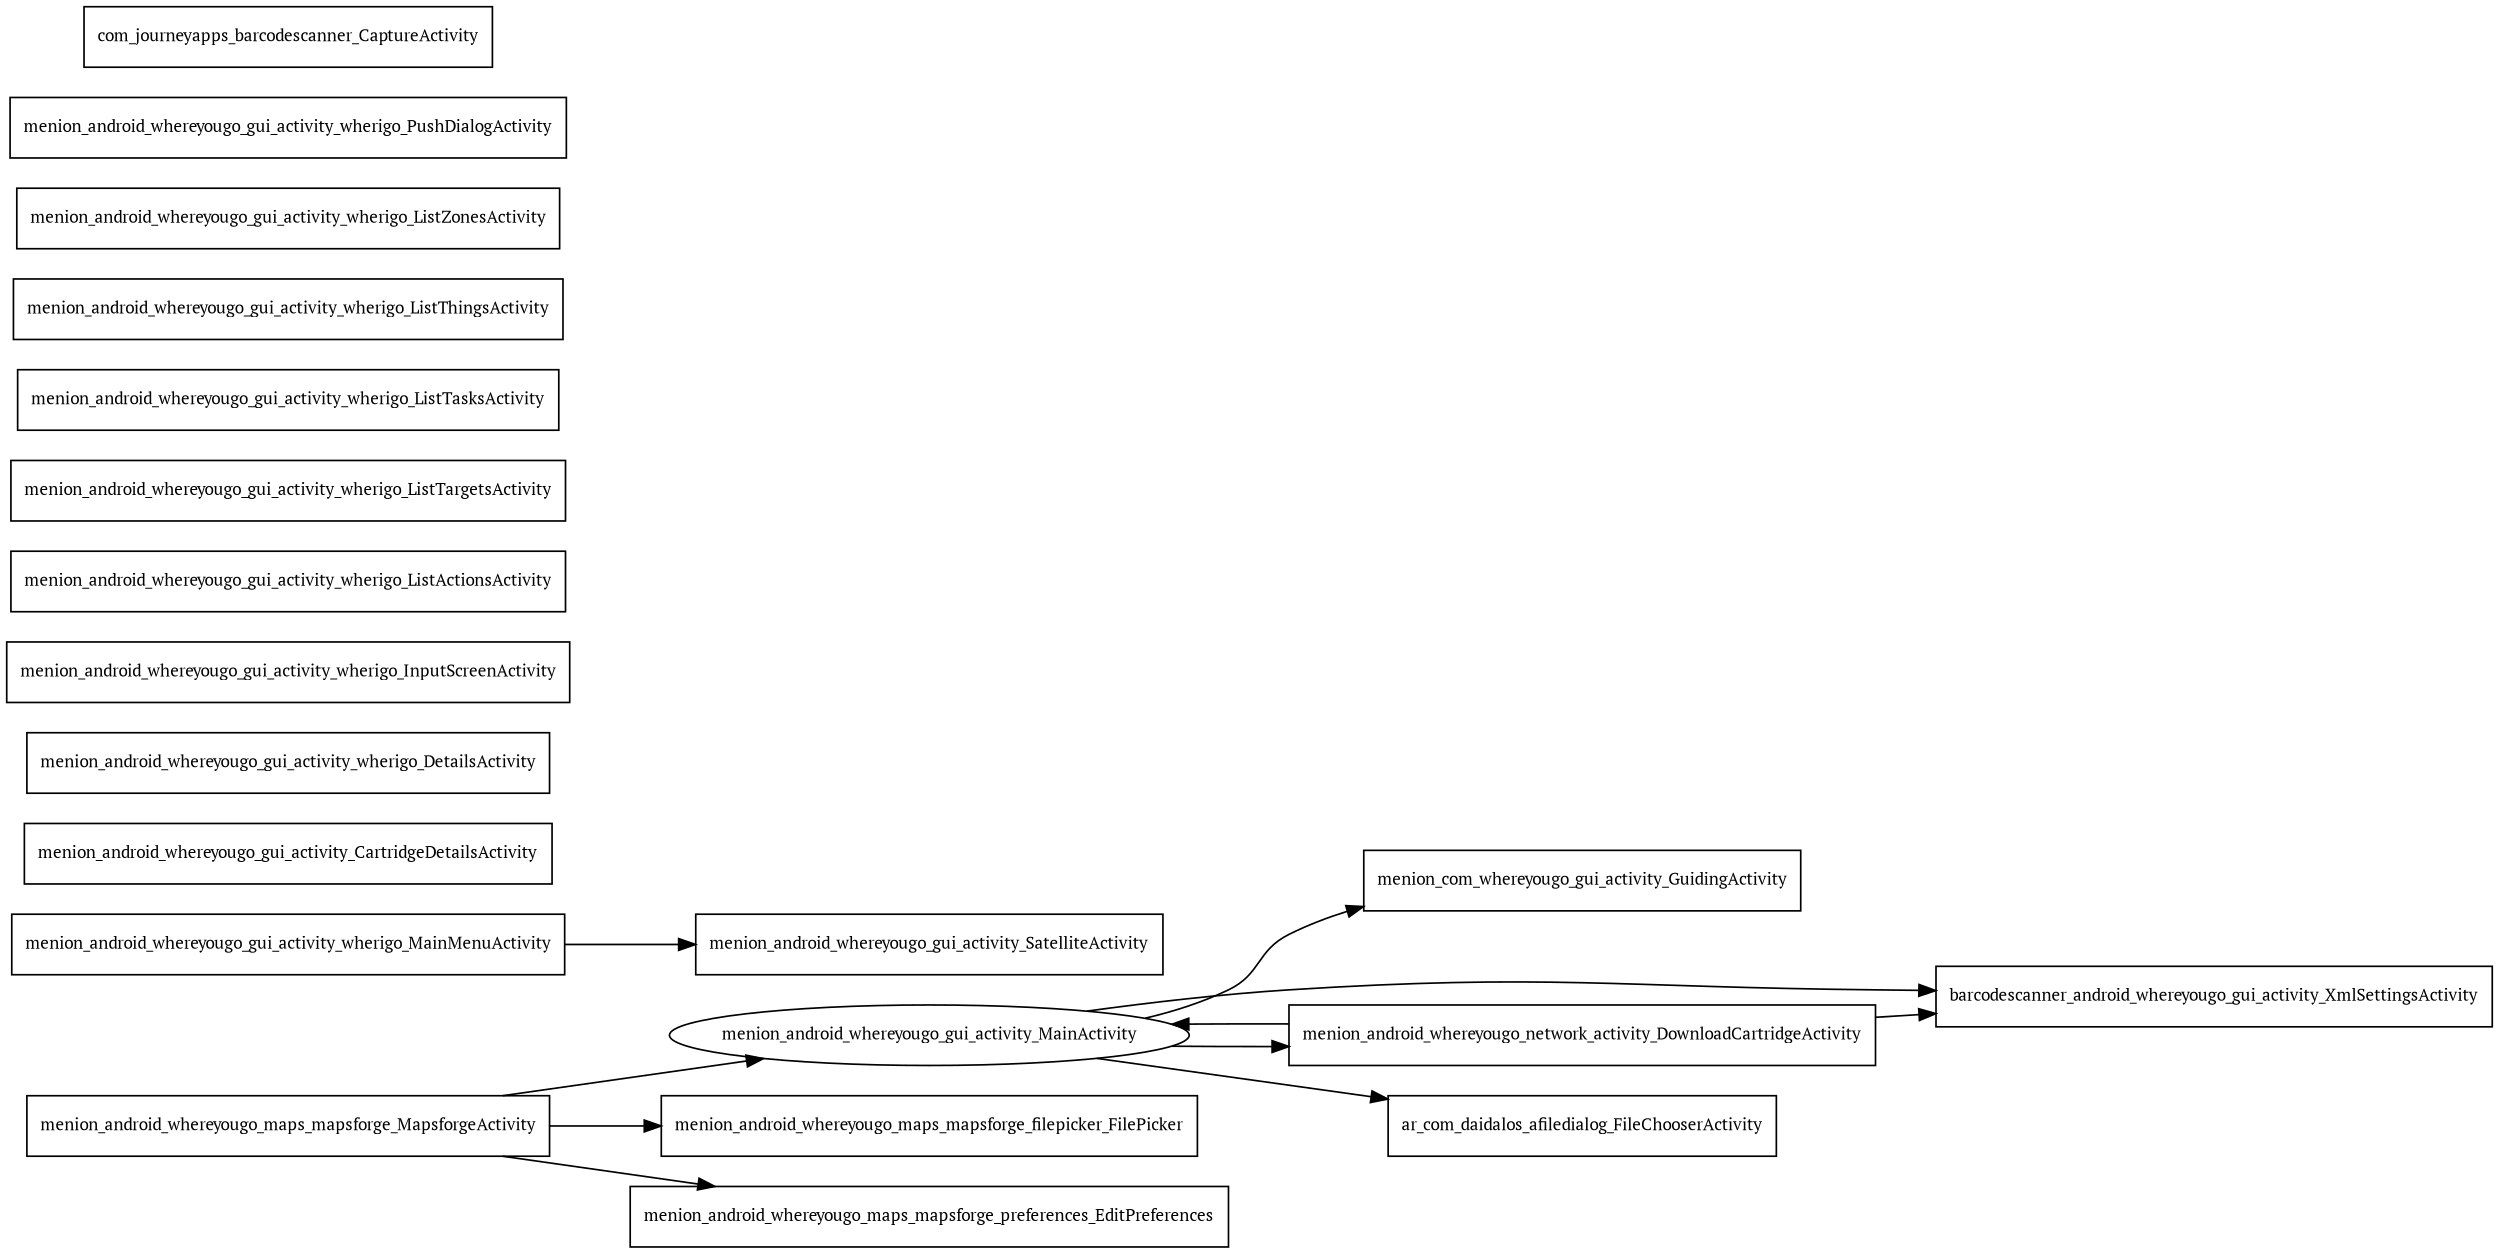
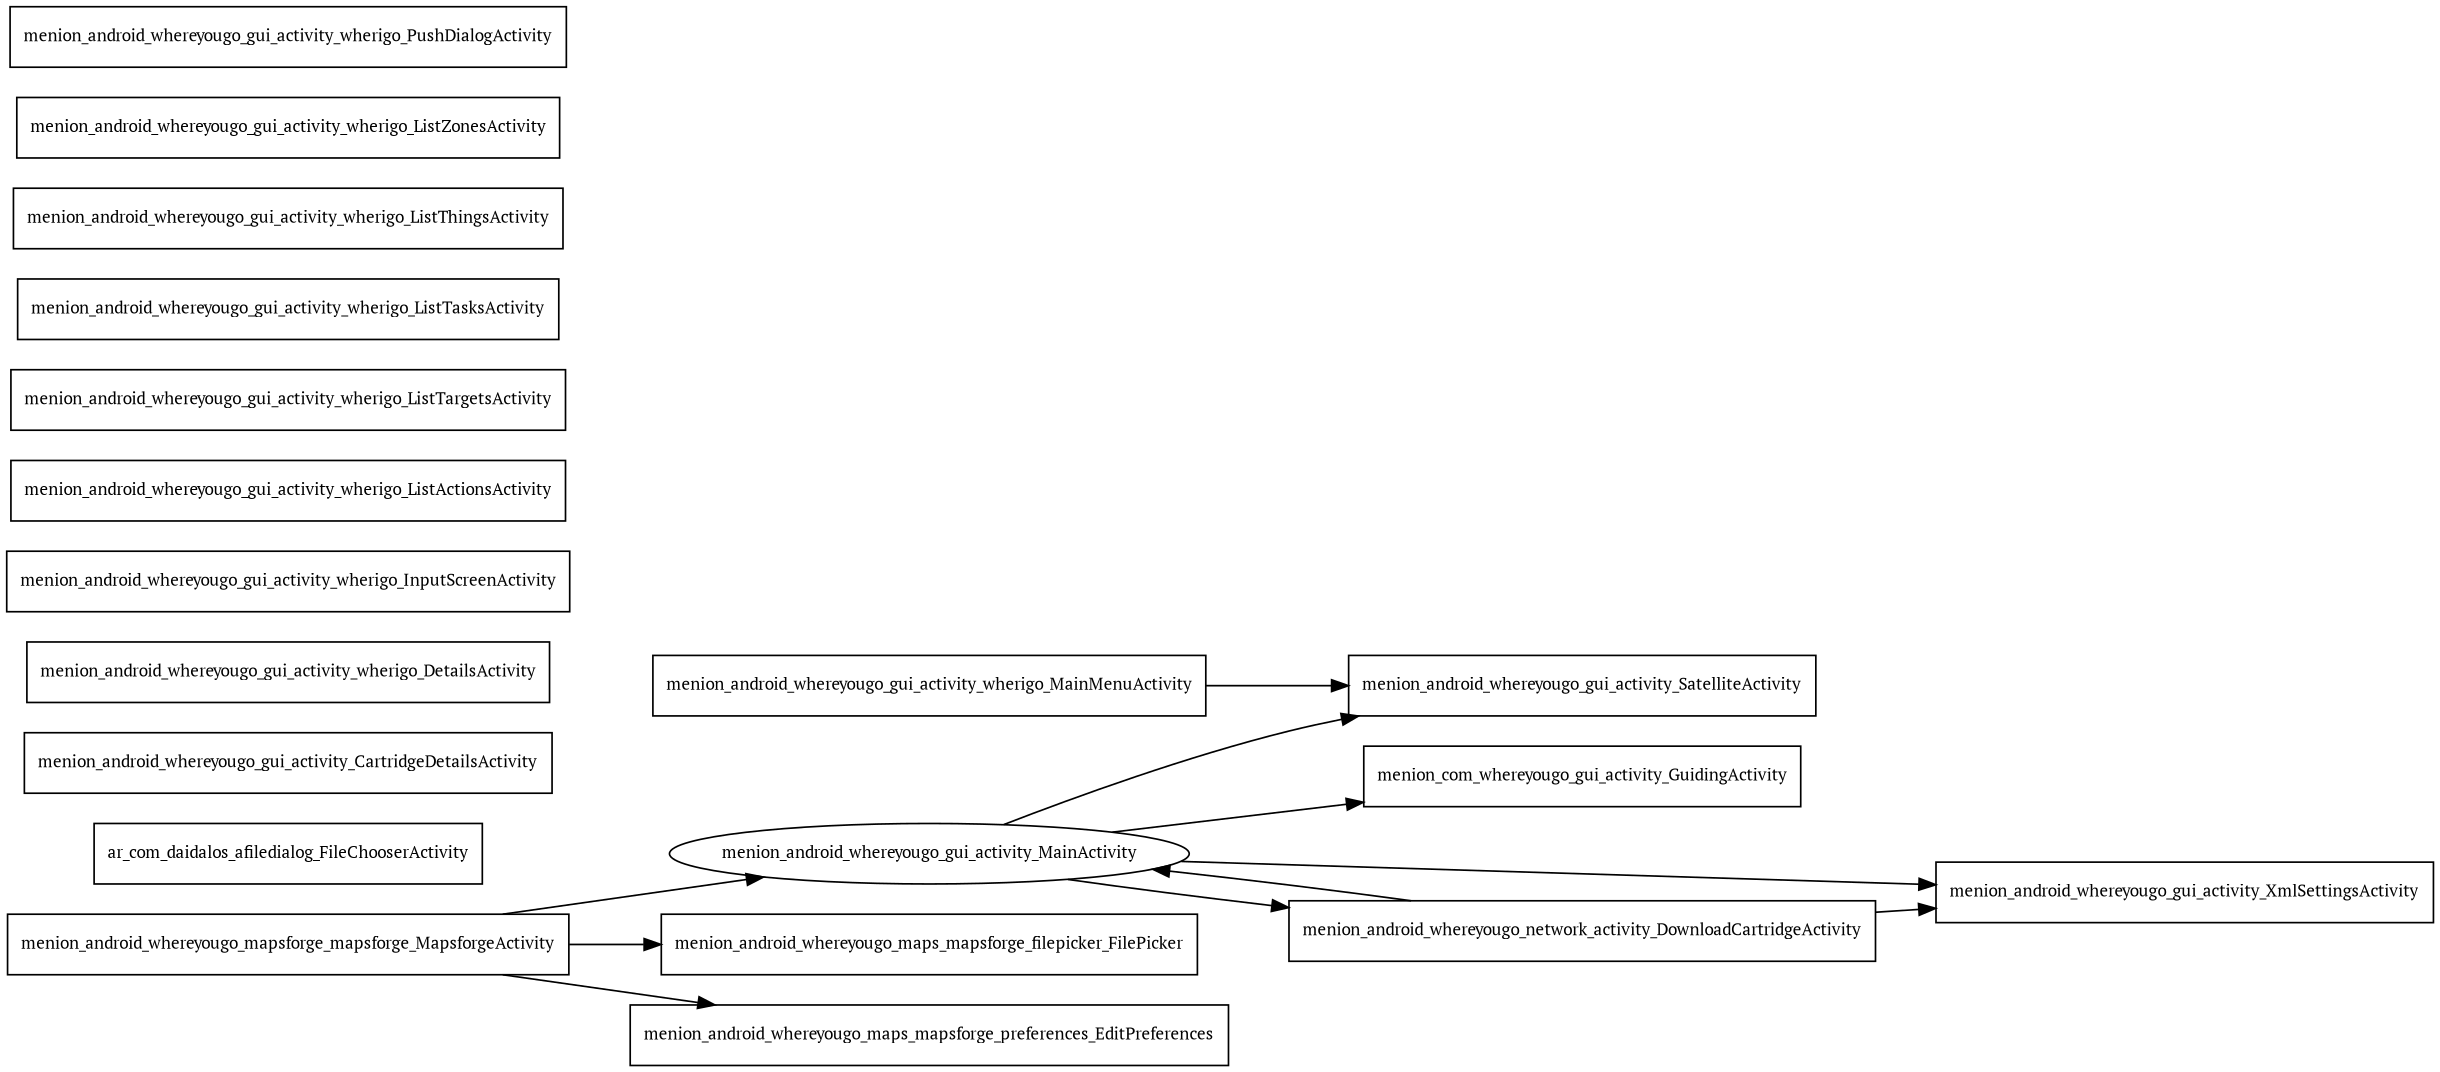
  digraph {
    fontname="PT Serif"
    rankdir=LR
    node [fontname="PT Serif" fontsize=10 shape=box]
    edge [fontname="PT Serif"]
    menion_android_whereyougo_gui_activity_MainActivity [shape=oval]
    n2 [label=menion_com_whereyougo_gui_activity_GuidingActivity]
    menion_android_whereyougo_gui_activity_SatelliteActivity
-   menion_android_whereyougo_gui_activity_XmlSettingsActivity [label=barcodescanner_android_whereyougo_gui_activity_XmlSettingsActivity]
+   menion_android_whereyougo_gui_activity_XmlSettingsActivity
    menion_android_whereyougo_network_activity_DownloadCartridgeActivity
-   menion_android_whereyougo_maps_mapsforge_MapsforgeActivity
+   menion_android_whereyougo_maps_mapsforge_MapsforgeActivity [label=menion_android_whereyougo_mapsforge_mapsforge_MapsforgeActivity]
    menion_android_whereyougo_maps_mapsforge_filepicker_FilePicker
    menion_android_whereyougo_maps_mapsforge_preferences_EditPreferences
    ar_com_daidalos_afiledialog_FileChooserActivity
    menion_android_whereyougo_gui_activity_CartridgeDetailsActivity
    menion_android_whereyougo_gui_activity_wherigo_MainMenuActivity
    menion_android_whereyougo_gui_activity_wherigo_DetailsActivity
    menion_android_whereyougo_gui_activity_wherigo_InputScreenActivity
    menion_android_whereyougo_gui_activity_wherigo_ListActionsActivity
    menion_android_whereyougo_gui_activity_wherigo_ListTargetsActivity
    menion_android_whereyougo_gui_activity_wherigo_ListTasksActivity
    menion_android_whereyougo_gui_activity_wherigo_ListThingsActivity
    menion_android_whereyougo_gui_activity_wherigo_ListZonesActivity
    menion_android_whereyougo_gui_activity_wherigo_PushDialogActivity
-   com_journeyapps_barcodescanner_CaptureActivity
    menion_android_whereyougo_gui_activity_MainActivity -> n2
-   menion_android_whereyougo_gui_activity_MainActivity -> ar_com_daidalos_afiledialog_FileChooserActivity
+   menion_android_whereyougo_gui_activity_MainActivity -> menion_android_whereyougo_gui_activity_SatelliteActivity
    menion_android_whereyougo_gui_activity_MainActivity -> menion_android_whereyougo_gui_activity_XmlSettingsActivity
    menion_android_whereyougo_gui_activity_MainActivity -> menion_android_whereyougo_network_activity_DownloadCartridgeActivity
    menion_android_whereyougo_network_activity_DownloadCartridgeActivity -> menion_android_whereyougo_gui_activity_MainActivity
    menion_android_whereyougo_network_activity_DownloadCartridgeActivity -> menion_android_whereyougo_gui_activity_XmlSettingsActivity
    menion_android_whereyougo_maps_mapsforge_MapsforgeActivity -> menion_android_whereyougo_gui_activity_MainActivity
    menion_android_whereyougo_maps_mapsforge_MapsforgeActivity -> menion_android_whereyougo_maps_mapsforge_filepicker_FilePicker
    menion_android_whereyougo_maps_mapsforge_MapsforgeActivity -> menion_android_whereyougo_maps_mapsforge_preferences_EditPreferences
    menion_android_whereyougo_gui_activity_wherigo_MainMenuActivity -> menion_android_whereyougo_gui_activity_SatelliteActivity
  }
